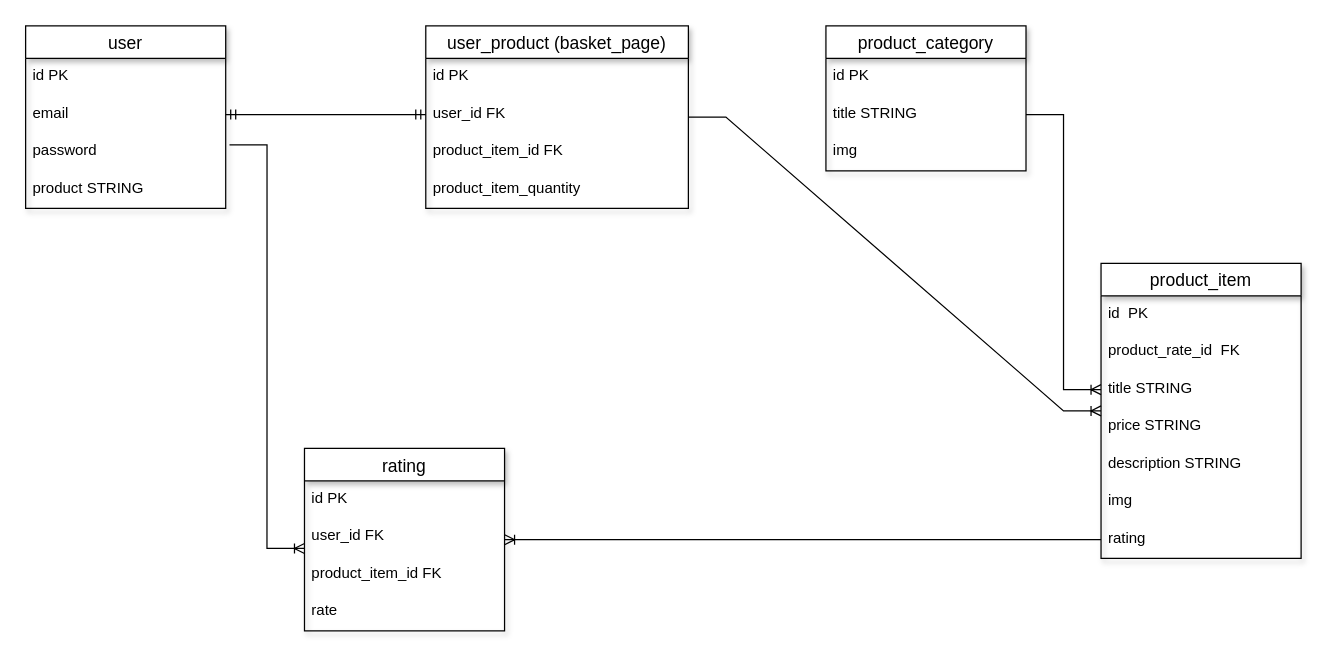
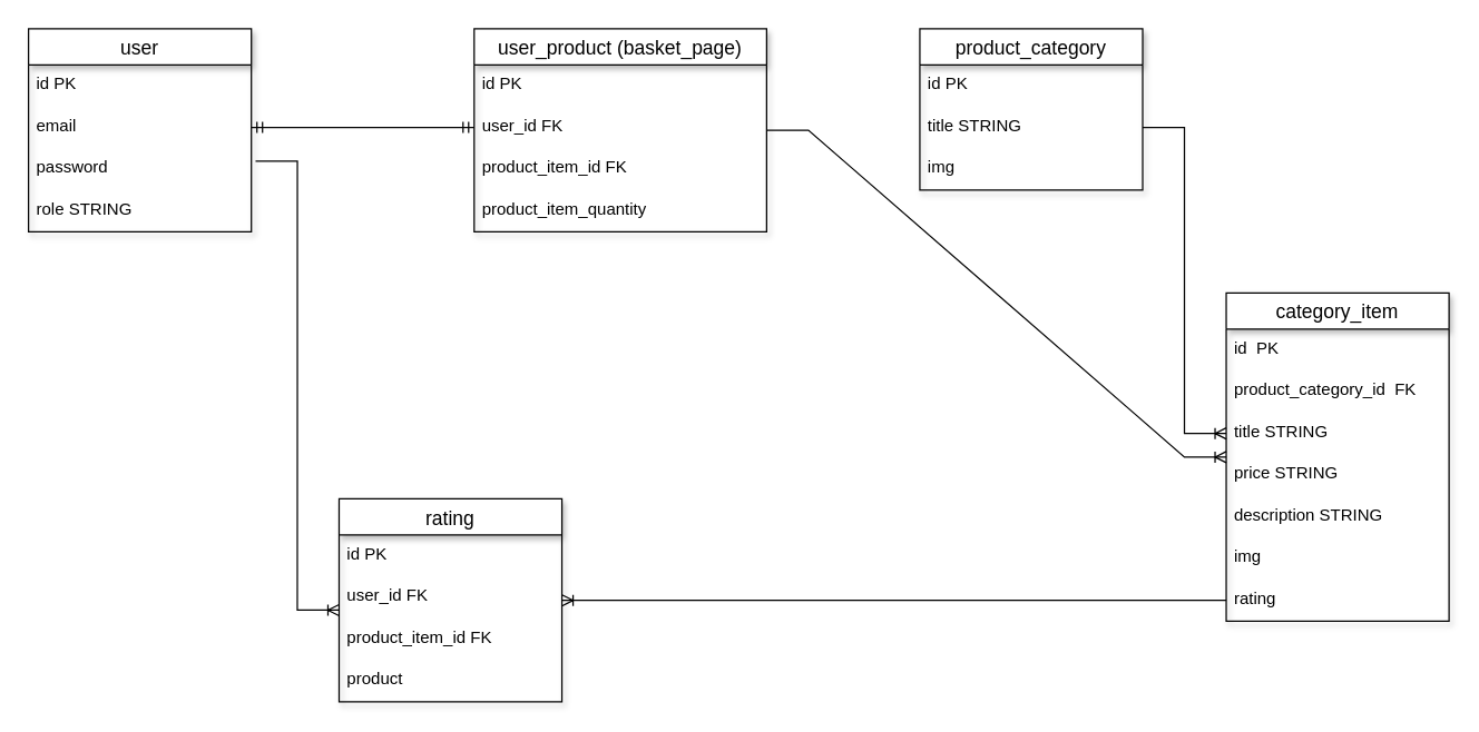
  <mxCell id="0" />
  <mxCell id="1" parent="0" />
  <mxCell id="2" value="user" style="swimlane;fontStyle=0;childLayout=stackLayout;horizontal=1;startSize=26;horizontalStack=0;resizeParent=1;resizeParentMax=0;resizeLast=0;collapsible=1;marginBottom=0;align=center;fontSize=14;shadow=1;" parent="1" vertex="1"><mxGeometry x="20" y="20" width="160" height="146" as="geometry"><mxRectangle x="160" y="310" width="60" height="26" as="alternateBounds" /></mxGeometry></mxCell>
  <mxCell id="3" value="id PK" style="text;strokeColor=none;fillColor=none;spacingLeft=4;spacingRight=4;overflow=hidden;rotatable=0;points=[[0,0.5],[1,0.5]];portConstraint=eastwest;fontSize=12;" parent="2" vertex="1"><mxGeometry y="26" width="160" height="30" as="geometry" /></mxCell>
  <mxCell id="4" value="email" style="text;strokeColor=none;fillColor=none;spacingLeft=4;spacingRight=4;overflow=hidden;rotatable=0;points=[[0,0.5],[1,0.5]];portConstraint=eastwest;fontSize=12;" parent="2" vertex="1"><mxGeometry y="56" width="160" height="30" as="geometry" /></mxCell>
  <mxCell id="5" value="password" style="text;strokeColor=none;fillColor=none;spacingLeft=4;spacingRight=4;overflow=hidden;rotatable=0;points=[[0,0.5],[1,0.5]];portConstraint=eastwest;fontSize=12;" parent="2" vertex="1"><mxGeometry y="86" width="160" height="30" as="geometry" /></mxCell>
- <mxCell id="6" value="product STRING" style="text;strokeColor=none;fillColor=none;spacingLeft=4;spacingRight=4;overflow=hidden;rotatable=0;points=[[0,0.5],[1,0.5]];portConstraint=eastwest;fontSize=12;" parent="2" vertex="1"><mxGeometry y="116" width="160" height="30" as="geometry" /></mxCell>
+ <mxCell id="6" value="role STRING" style="text;strokeColor=none;fillColor=none;spacingLeft=4;spacingRight=4;overflow=hidden;rotatable=0;points=[[0,0.5],[1,0.5]];portConstraint=eastwest;fontSize=12;" parent="2" vertex="1"><mxGeometry y="116" width="160" height="30" as="geometry" /></mxCell>
  <mxCell id="7" value="" style="edgeStyle=entityRelationEdgeStyle;fontSize=12;html=1;endArrow=ERmandOne;startArrow=ERmandOne;rounded=0;entryX=0;entryY=0.5;entryDx=0;entryDy=0;exitX=1;exitY=0.5;exitDx=0;exitDy=0;" parent="1" source="4" target="23" edge="1"><mxGeometry width="100" height="100" relative="1" as="geometry"><mxPoint x="130" y="160" as="sourcePoint" /><mxPoint x="290" y="61" as="targetPoint" /></mxGeometry></mxCell>
- <mxCell id="8" value="product_item" style="swimlane;fontStyle=0;childLayout=stackLayout;horizontal=1;startSize=26;horizontalStack=0;resizeParent=1;resizeParentMax=0;resizeLast=0;collapsible=1;marginBottom=0;align=center;fontSize=14;shadow=1;" parent="1" vertex="1"><mxGeometry x="880" y="210" width="160" height="236" as="geometry"><mxRectangle x="160" y="310" width="60" height="26" as="alternateBounds" /></mxGeometry></mxCell>
+ <mxCell id="8" value="category_item" style="swimlane;fontStyle=0;childLayout=stackLayout;horizontal=1;startSize=26;horizontalStack=0;resizeParent=1;resizeParentMax=0;resizeLast=0;collapsible=1;marginBottom=0;align=center;fontSize=14;shadow=1;" parent="1" vertex="1"><mxGeometry x="880" y="210" width="160" height="236" as="geometry"><mxRectangle x="160" y="310" width="60" height="26" as="alternateBounds" /></mxGeometry></mxCell>
  <mxCell id="9" value="id  PK" style="text;strokeColor=none;fillColor=none;spacingLeft=4;spacingRight=4;overflow=hidden;rotatable=0;points=[[0,0.5],[1,0.5]];portConstraint=eastwest;fontSize=12;" parent="8" vertex="1"><mxGeometry y="26" width="160" height="30" as="geometry" /></mxCell>
- <mxCell id="10" value="product_rate_id  FK" style="text;strokeColor=none;fillColor=none;spacingLeft=4;spacingRight=4;overflow=hidden;rotatable=0;points=[[0,0.5],[1,0.5]];portConstraint=eastwest;fontSize=12;" parent="8" vertex="1"><mxGeometry y="56" width="160" height="30" as="geometry" /></mxCell>
+ <mxCell id="10" value="product_category_id  FK" style="text;strokeColor=none;fillColor=none;spacingLeft=4;spacingRight=4;overflow=hidden;rotatable=0;points=[[0,0.5],[1,0.5]];portConstraint=eastwest;fontSize=12;" parent="8" vertex="1"><mxGeometry y="56" width="160" height="30" as="geometry" /></mxCell>
  <mxCell id="11" value="title STRING" style="text;strokeColor=none;fillColor=none;spacingLeft=4;spacingRight=4;overflow=hidden;rotatable=0;points=[[0,0.5],[1,0.5]];portConstraint=eastwest;fontSize=12;" parent="8" vertex="1"><mxGeometry y="86" width="160" height="30" as="geometry" /></mxCell>
  <mxCell id="12" value="price STRING" style="text;strokeColor=none;fillColor=none;spacingLeft=4;spacingRight=4;overflow=hidden;rotatable=0;points=[[0,0.5],[1,0.5]];portConstraint=eastwest;fontSize=12;" parent="8" vertex="1"><mxGeometry y="116" width="160" height="30" as="geometry" /></mxCell>
  <mxCell id="13" value="description STRING" style="text;strokeColor=none;fillColor=none;spacingLeft=4;spacingRight=4;overflow=hidden;rotatable=0;points=[[0,0.5],[1,0.5]];portConstraint=eastwest;fontSize=12;" parent="8" vertex="1"><mxGeometry y="146" width="160" height="30" as="geometry" /></mxCell>
  <mxCell id="14" value="img" style="text;strokeColor=none;fillColor=none;spacingLeft=4;spacingRight=4;overflow=hidden;rotatable=0;points=[[0,0.5],[1,0.5]];portConstraint=eastwest;fontSize=12;" parent="8" vertex="1"><mxGeometry y="176" width="160" height="30" as="geometry" /></mxCell>
  <mxCell id="15" value="rating " style="text;strokeColor=none;fillColor=none;spacingLeft=4;spacingRight=4;overflow=hidden;rotatable=0;points=[[0,0.5],[1,0.5]];portConstraint=eastwest;fontSize=12;" parent="8" vertex="1"><mxGeometry y="206" width="160" height="30" as="geometry" /></mxCell>
  <mxCell id="16" value="product_category" style="swimlane;fontStyle=0;childLayout=stackLayout;horizontal=1;startSize=26;horizontalStack=0;resizeParent=1;resizeParentMax=0;resizeLast=0;collapsible=1;marginBottom=0;align=center;fontSize=14;shadow=1;" parent="1" vertex="1"><mxGeometry x="660" y="20" width="160" height="116" as="geometry"><mxRectangle x="160" y="310" width="60" height="26" as="alternateBounds" /></mxGeometry></mxCell>
  <mxCell id="17" value="id PK" style="text;strokeColor=none;fillColor=none;spacingLeft=4;spacingRight=4;overflow=hidden;rotatable=0;points=[[0,0.5],[1,0.5]];portConstraint=eastwest;fontSize=12;" parent="16" vertex="1"><mxGeometry y="26" width="160" height="30" as="geometry" /></mxCell>
  <mxCell id="18" value="title STRING" style="text;strokeColor=none;fillColor=none;spacingLeft=4;spacingRight=4;overflow=hidden;rotatable=0;points=[[0,0.5],[1,0.5]];portConstraint=eastwest;fontSize=12;" parent="16" vertex="1"><mxGeometry y="56" width="160" height="30" as="geometry" /></mxCell>
  <mxCell id="19" value="img" style="text;strokeColor=none;fillColor=none;spacingLeft=4;spacingRight=4;overflow=hidden;rotatable=0;points=[[0,0.5],[1,0.5]];portConstraint=eastwest;fontSize=12;" parent="16" vertex="1"><mxGeometry y="86" width="160" height="30" as="geometry" /></mxCell>
  <mxCell id="20" value="" style="edgeStyle=entityRelationEdgeStyle;fontSize=12;html=1;endArrow=ERoneToMany;rounded=0;entryX=0;entryY=0.5;entryDx=0;entryDy=0;" parent="1" source="18" target="11" edge="1"><mxGeometry width="100" height="100" relative="1" as="geometry"><mxPoint x="860" y="191" as="sourcePoint" /><mxPoint x="1001.421" y="91" as="targetPoint" /></mxGeometry></mxCell>
  <mxCell id="21" value="user_product (basket_page)" style="swimlane;fontStyle=0;childLayout=stackLayout;horizontal=1;startSize=26;horizontalStack=0;resizeParent=1;resizeParentMax=0;resizeLast=0;collapsible=1;marginBottom=0;align=center;fontSize=14;shadow=1;" parent="1" vertex="1"><mxGeometry x="340" y="20" width="210" height="146" as="geometry" /></mxCell>
  <mxCell id="22" value="id PK" style="text;strokeColor=none;fillColor=none;spacingLeft=4;spacingRight=4;overflow=hidden;rotatable=0;points=[[0,0.5],[1,0.5]];portConstraint=eastwest;fontSize=12;shadow=1;" parent="21" vertex="1"><mxGeometry y="26" width="210" height="30" as="geometry" /></mxCell>
  <mxCell id="23" value="user_id FK" style="text;strokeColor=none;fillColor=none;spacingLeft=4;spacingRight=4;overflow=hidden;rotatable=0;points=[[0,0.5],[1,0.5]];portConstraint=eastwest;fontSize=12;shadow=1;" parent="21" vertex="1"><mxGeometry y="56" width="210" height="30" as="geometry" /></mxCell>
  <mxCell id="24" value="product_item_id FK" style="text;strokeColor=none;fillColor=none;spacingLeft=4;spacingRight=4;overflow=hidden;rotatable=0;points=[[0,0.5],[1,0.5]];portConstraint=eastwest;fontSize=12;shadow=1;" parent="21" vertex="1"><mxGeometry y="86" width="210" height="30" as="geometry" /></mxCell>
  <mxCell id="25" value="product_item_quantity" style="text;strokeColor=none;fillColor=none;spacingLeft=4;spacingRight=4;overflow=hidden;rotatable=0;points=[[0,0.5],[1,0.5]];portConstraint=eastwest;fontSize=12;shadow=1;" parent="21" vertex="1"><mxGeometry y="116" width="210" height="30" as="geometry" /></mxCell>
  <mxCell id="26" value="rating" style="swimlane;fontStyle=0;childLayout=stackLayout;horizontal=1;startSize=26;horizontalStack=0;resizeParent=1;resizeParentMax=0;resizeLast=0;collapsible=1;marginBottom=0;align=center;fontSize=14;shadow=1;" parent="1" vertex="1"><mxGeometry x="243" y="358" width="160" height="146" as="geometry" /></mxCell>
  <mxCell id="27" value="id PK " style="text;strokeColor=none;fillColor=none;spacingLeft=4;spacingRight=4;overflow=hidden;rotatable=0;points=[[0,0.5],[1,0.5]];portConstraint=eastwest;fontSize=12;shadow=1;" parent="26" vertex="1"><mxGeometry y="26" width="160" height="30" as="geometry" /></mxCell>
  <mxCell id="28" value="user_id FK" style="text;strokeColor=none;fillColor=none;spacingLeft=4;spacingRight=4;overflow=hidden;rotatable=0;points=[[0,0.5],[1,0.5]];portConstraint=eastwest;fontSize=12;shadow=1;" parent="26" vertex="1"><mxGeometry y="56" width="160" height="30" as="geometry" /></mxCell>
  <mxCell id="29" value="product_item_id FK" style="text;strokeColor=none;fillColor=none;spacingLeft=4;spacingRight=4;overflow=hidden;rotatable=0;points=[[0,0.5],[1,0.5]];portConstraint=eastwest;fontSize=12;shadow=1;" parent="26" vertex="1"><mxGeometry y="86" width="160" height="30" as="geometry" /></mxCell>
- <mxCell id="30" value="rate" style="text;strokeColor=none;fillColor=none;spacingLeft=4;spacingRight=4;overflow=hidden;rotatable=0;points=[[0,0.5],[1,0.5]];portConstraint=eastwest;fontSize=12;shadow=1;" parent="26" vertex="1"><mxGeometry y="116" width="160" height="30" as="geometry" /></mxCell>
+ <mxCell id="30" value="product" style="text;strokeColor=none;fillColor=none;spacingLeft=4;spacingRight=4;overflow=hidden;rotatable=0;points=[[0,0.5],[1,0.5]];portConstraint=eastwest;fontSize=12;shadow=1;" parent="26" vertex="1"><mxGeometry y="116" width="160" height="30" as="geometry" /></mxCell>
  <mxCell id="31" value="" style="edgeStyle=entityRelationEdgeStyle;fontSize=12;html=1;endArrow=ERoneToMany;rounded=0;entryX=0;entryY=0.8;entryDx=0;entryDy=0;entryPerimeter=0;exitX=1.019;exitY=0.309;exitDx=0;exitDy=0;exitPerimeter=0;" parent="1" source="5" target="28" edge="1"><mxGeometry width="100" height="100" relative="1" as="geometry"><mxPoint x="540" y="500" as="sourcePoint" /><mxPoint x="640" y="400" as="targetPoint" /></mxGeometry></mxCell>
  <mxCell id="32" value="" style="edgeStyle=entityRelationEdgeStyle;fontSize=12;html=1;endArrow=ERoneToMany;rounded=0;flowAnimation=0;" parent="1" source="15" target="26" edge="1"><mxGeometry width="100" height="100" relative="1" as="geometry"><mxPoint x="550" y="330" as="sourcePoint" /><mxPoint x="500" y="390" as="targetPoint" /></mxGeometry></mxCell>
  <mxCell id="33" value="" style="edgeStyle=entityRelationEdgeStyle;fontSize=12;html=1;endArrow=ERoneToMany;rounded=0;" parent="1" source="21" target="8" edge="1"><mxGeometry width="100" height="100" relative="1" as="geometry"><mxPoint x="510" y="90" as="sourcePoint" /><mxPoint x="880" y="350" as="targetPoint" /></mxGeometry></mxCell>
